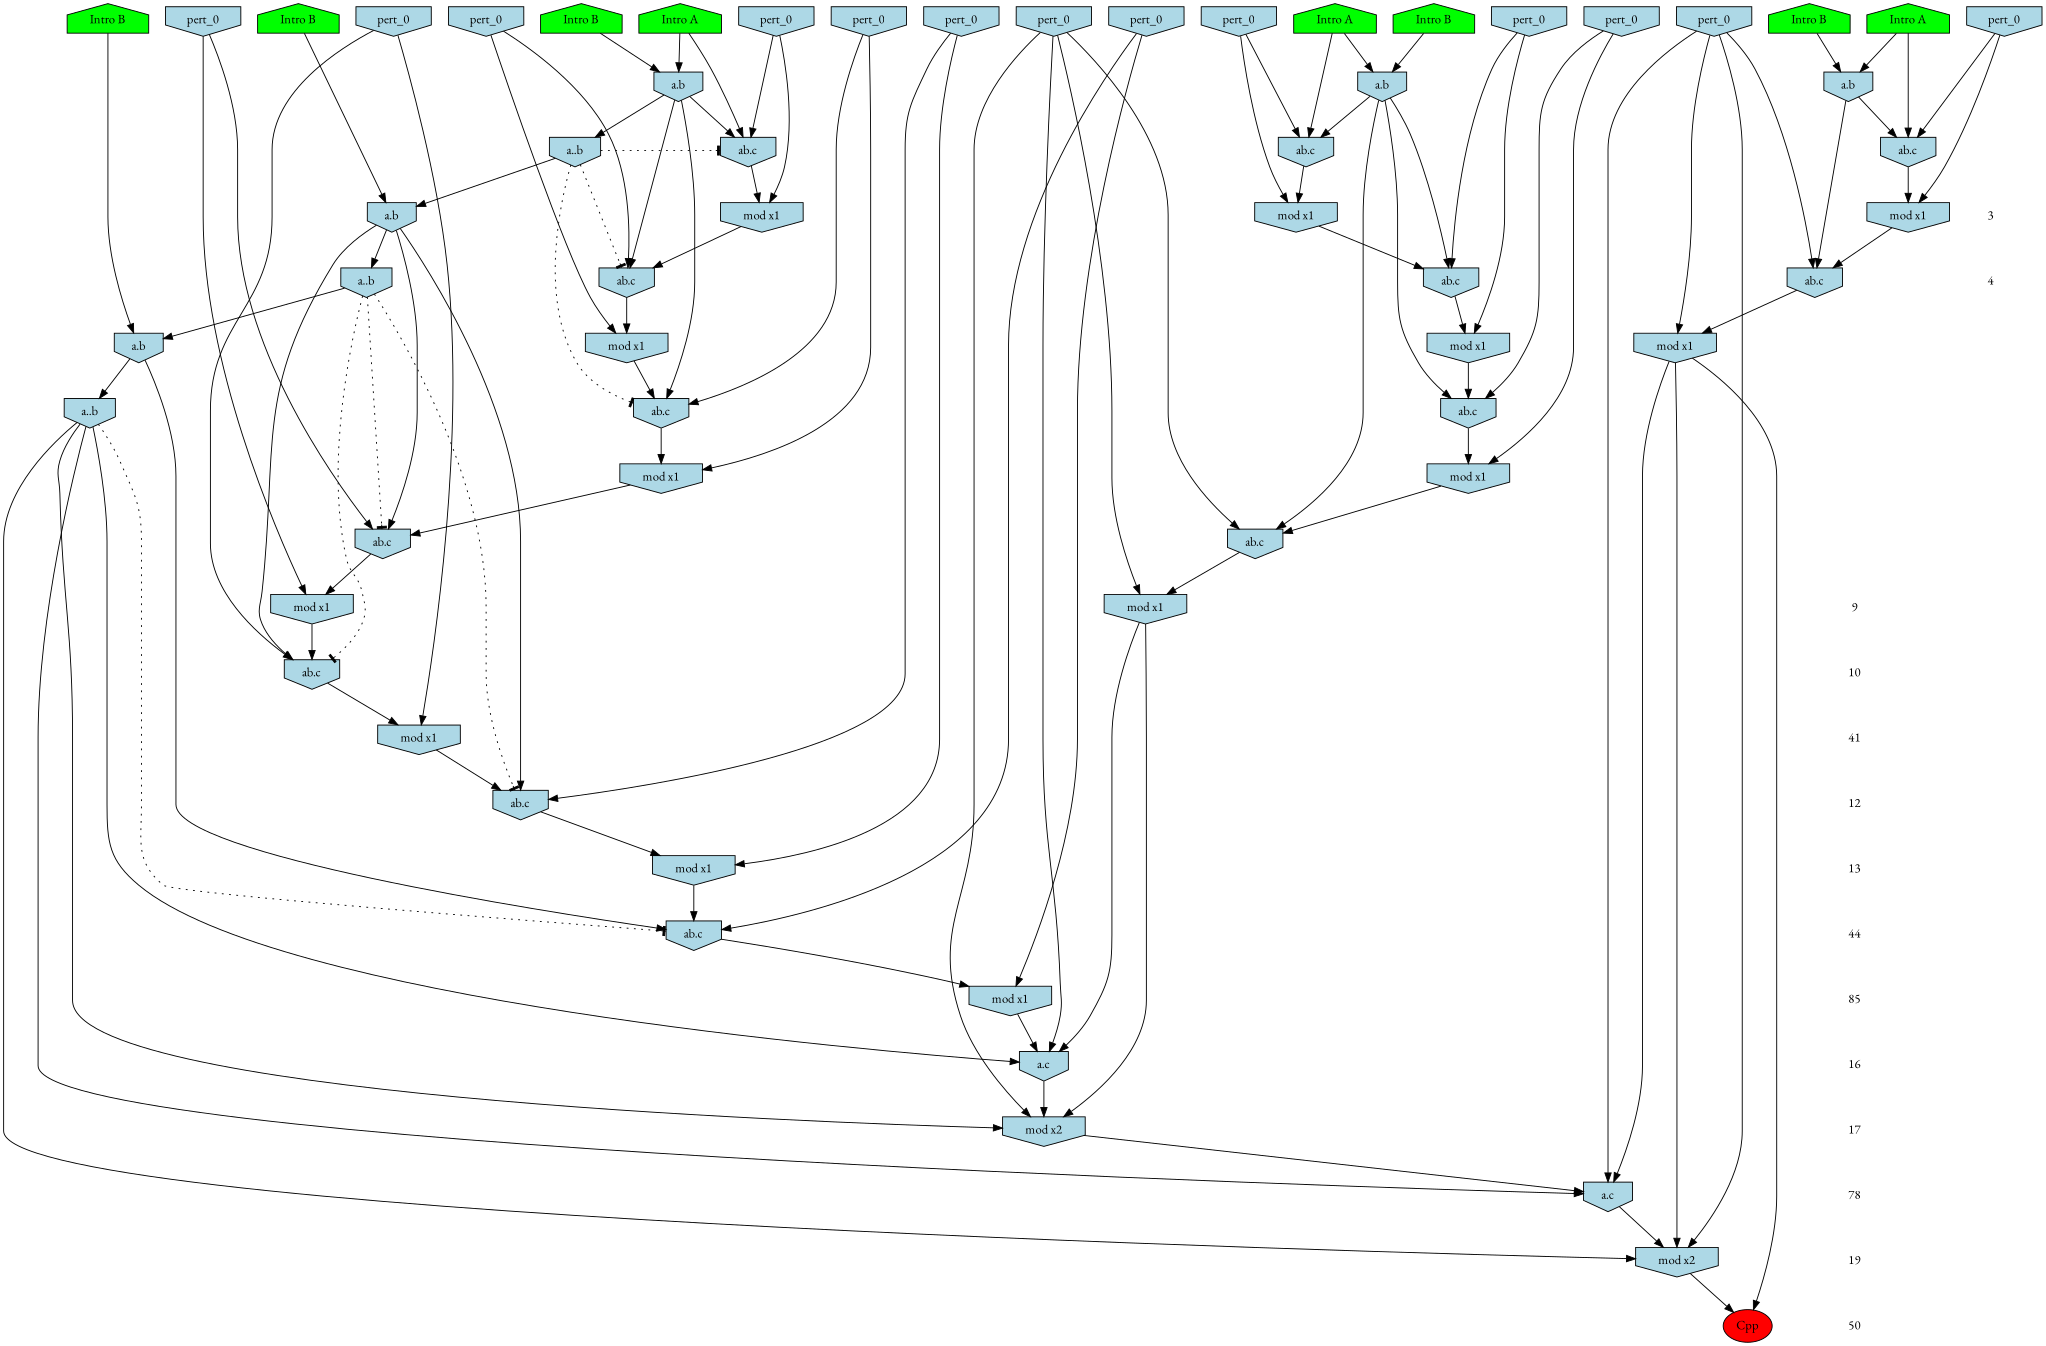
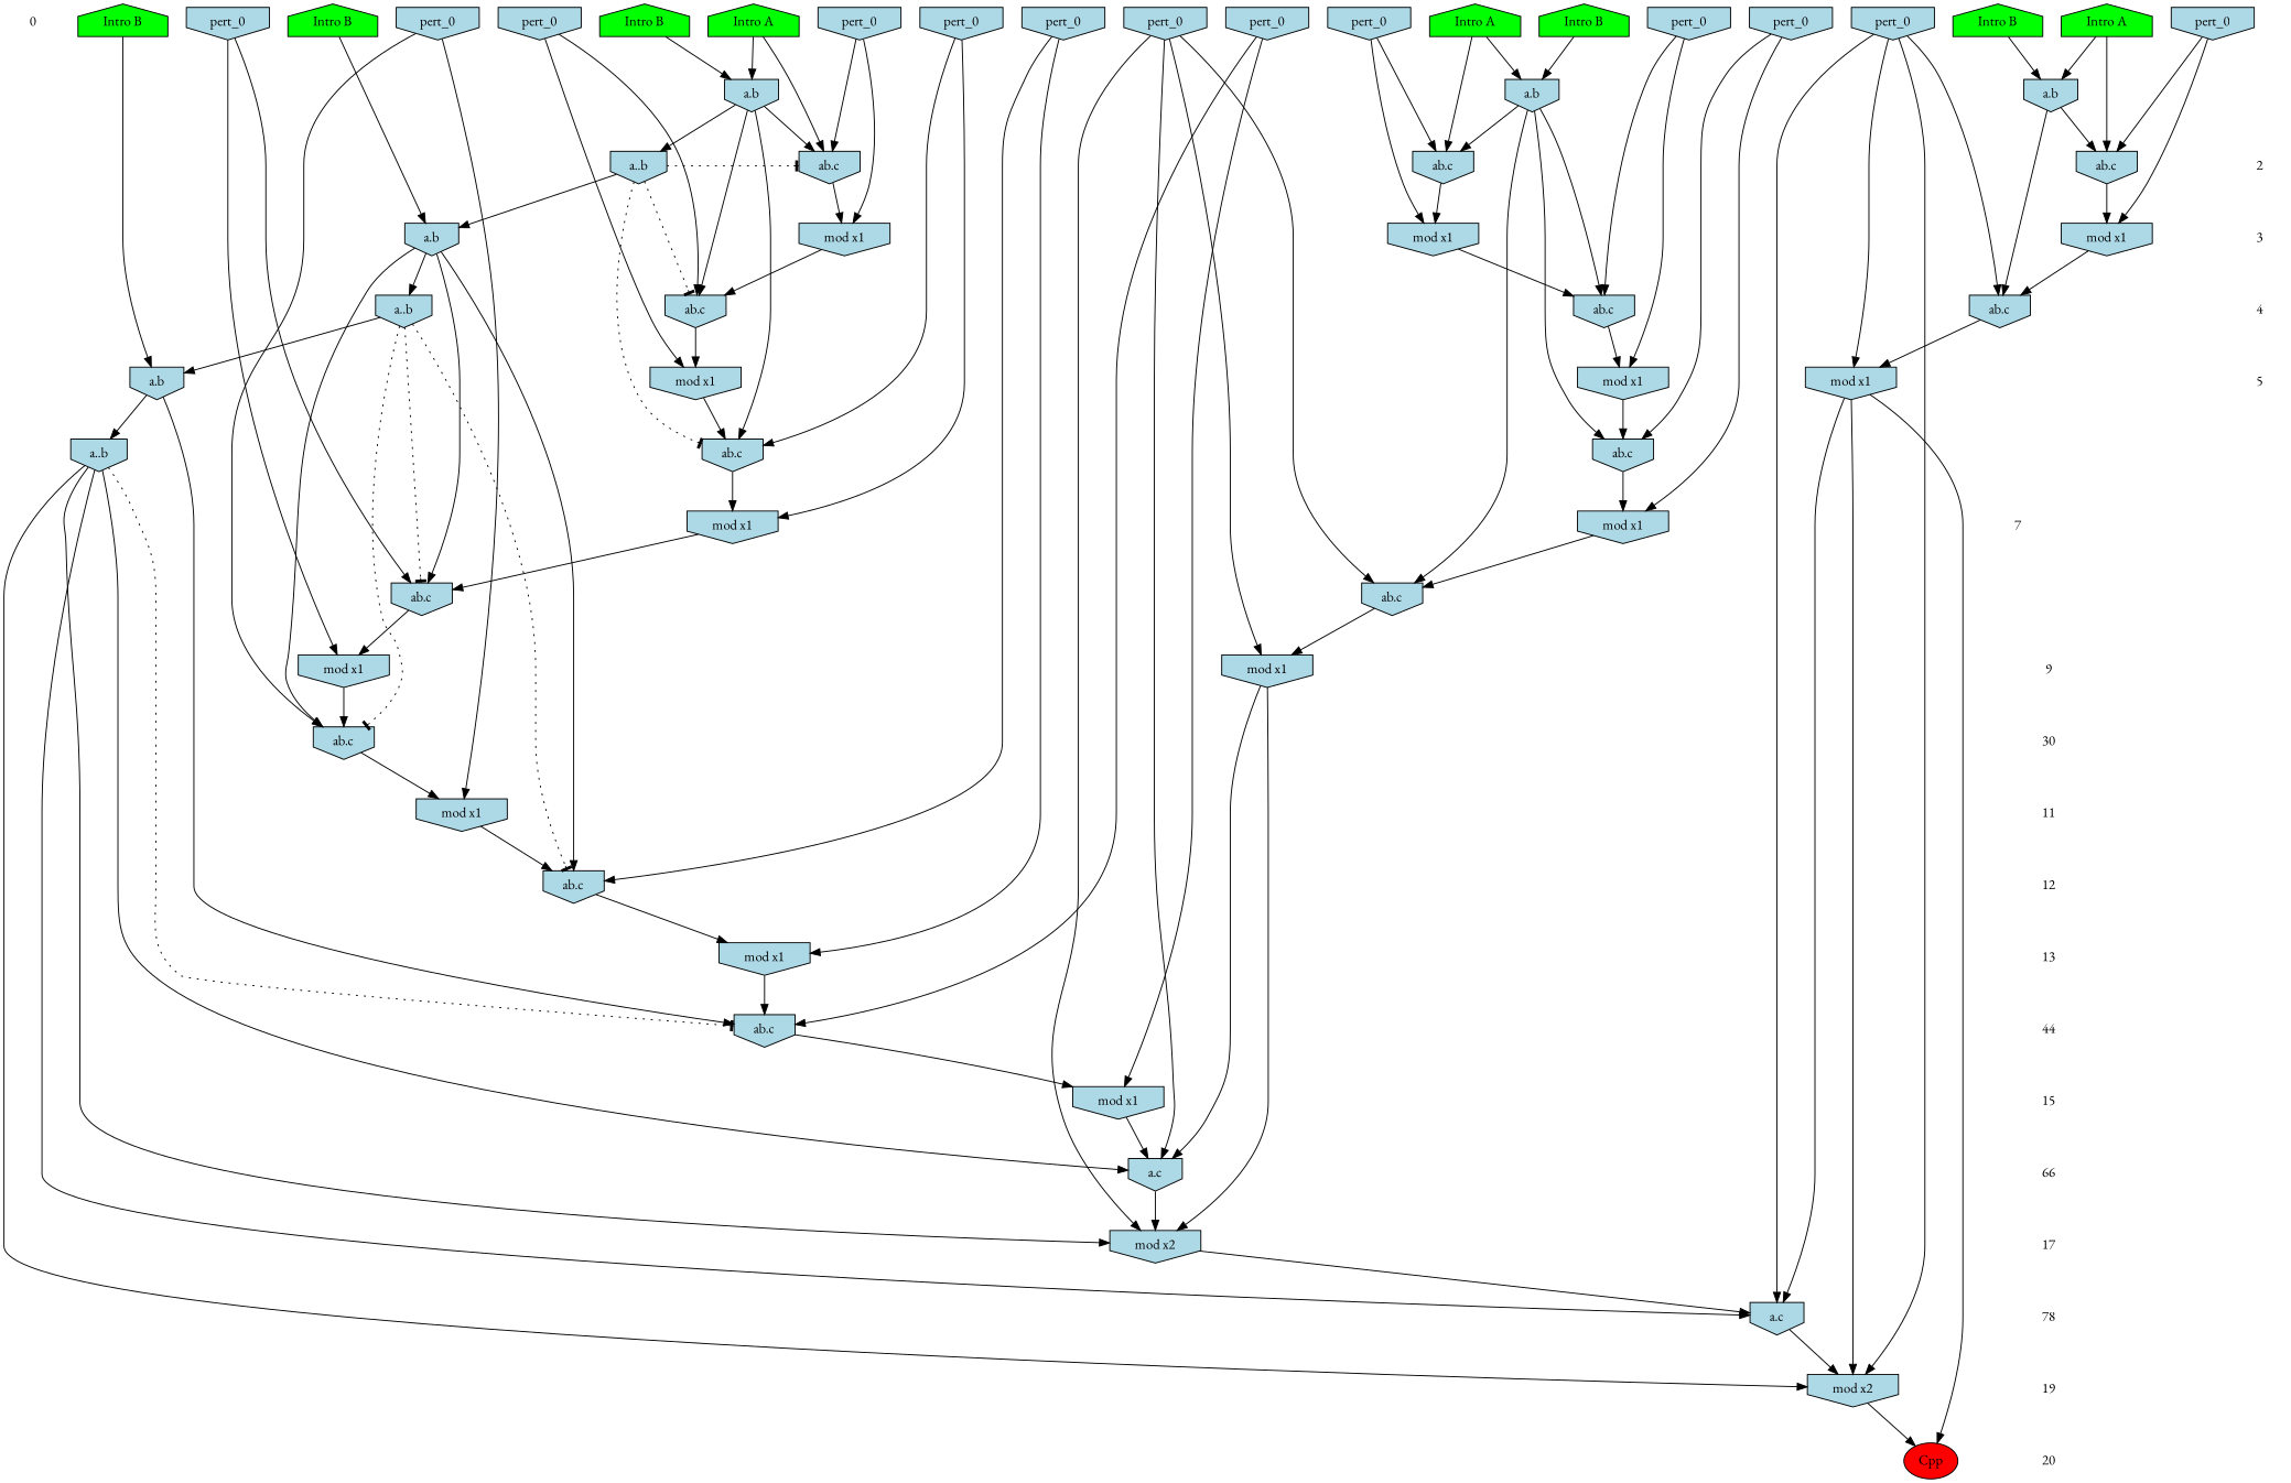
  digraph {
    fontname="EB Garamond"
    ranksep=.5
    node [fontname="EB Garamond" shape=invhouse fillcolor=lightblue style=filled]
    edge [fontname="EB Garamond"]
+   0 [shape=plaintext fillcolor="" style=""]
    n2 [fillcolor=green label="Intro B" shape=house]
    n3 [fillcolor=green label="Intro B" shape=house]
    n4 [fillcolor=green label="Intro A" shape=house]
    n5 [fillcolor=green label="Intro A" shape=house]
    n6 [fillcolor=green label="Intro B" shape=house]
    n7 [fillcolor=green label="Intro B" shape=house]
    n8 [fillcolor=green label="Intro A" shape=house]
    n9 [fillcolor=green label="Intro B" shape=house]
    n10 [label=pert_0]
    n11 [label=pert_0]
    n12 [label=pert_0]
    n13 [label=pert_0]
    n14 [label=pert_0]
    n15 [label=pert_0]
    n16 [label=pert_0]
    n17 [label=pert_0]
    n18 [label=pert_0]
    n19 [label=pert_0]
    n20 [label=pert_0]
    n21 [label=pert_0]
    n22 [label=pert_0]
    n23 [label="a.b"]
    n24 [label="a.b"]
    n25 [label="a.b"]
+   2 [shape=plaintext fillcolor="" style=""]
    n27 [label="ab.c"]
    n28 [label="ab.c"]
    n29 [label="ab.c"]
    n30 [label="a..b"]
    3 [shape=plaintext fillcolor="" style=""]
    n32 [label="mod x1"]
    n33 [label="mod x1"]
    n34 [label="mod x1"]
    n35 [label="a.b"]
    4 [shape=plaintext fillcolor="" style=""]
    n37 [label="ab.c"]
    n38 [label="ab.c"]
    n39 [label="ab.c"]
    n40 [label="a..b"]
+   5 [shape=plaintext fillcolor="" style=""]
    n42 [label="mod x1"]
    n43 [label="mod x1"]
    n44 [label="a.b"]
    n45 [label="mod x1"]
    n46 [label="ab.c"]
    n47 [label="ab.c"]
    n48 [label="a..b"]
+   7 [shape=plaintext fillcolor="" style=""]
    n50 [label="mod x1"]
    n51 [label="mod x1"]
    n52 [label="ab.c"]
    n53 [label="ab.c"]
    9 [shape=plaintext fillcolor="" style=""]
    n55 [label="mod x1"]
    n56 [label="mod x1"]
-   10 [shape=plaintext fillcolor="" style=""]
+   10 [shape=plaintext label=30 fillcolor="" style=""]
    n58 [label="ab.c"]
-   11 [shape=plaintext label=41 fillcolor="" style=""]
+   11 [shape=plaintext fillcolor="" style=""]
    n60 [label="mod x1"]
    12 [shape=plaintext fillcolor="" style=""]
    n62 [label="ab.c"]
    13 [shape=plaintext fillcolor="" style=""]
    n64 [label="mod x1"]
    n65 [label=44 shape=plaintext fillcolor="" style=""]
    n66 [label="ab.c"]
-   15 [shape=plaintext label=85 fillcolor="" style=""]
+   15 [shape=plaintext fillcolor="" style=""]
    n68 [label="mod x1"]
-   16 [shape=plaintext fillcolor="" style=""]
+   16 [shape=plaintext label=66 fillcolor="" style=""]
    n70 [label="a.c"]
    17 [shape=plaintext fillcolor="" style=""]
    n72 [label="mod x2"]
    n73 [label=78 shape=plaintext fillcolor="" style=""]
    n74 [label="a.c"]
    19 [shape=plaintext fillcolor="" style=""]
    n76 [label="mod x2"]
-   20 [shape=plaintext label=50 fillcolor="" style=""]
+   20 [shape=plaintext fillcolor="" style=""]
    n78 [fillcolor=red label=Cpp shape=""]
    subgraph sub_1 {
      rank=same
+     0
      n2
      n3
      n4
      n5
      n6
      n7
      n8
      n9
      n10
      n11
      n12
      n13
      n14
      n15
      n16
      n17
      n18
      n19
      n20
      n21
      n22
    }
    subgraph sub_2 {
      rank=same
      n23
      n24
      n25
    }
    subgraph sub_3 {
      rank=same
+     2
      n27
      n28
      n29
      n30
    }
    subgraph sub_4 {
      rank=same
      3
      n32
      n33
      n34
      n35
    }
    subgraph sub_5 {
      rank=same
      4
      n37
      n38
      n39
      n40
    }
    subgraph sub_6 {
      rank=same
+     5
      n42
      n43
      n44
      n45
    }
    subgraph sub_7 {
      rank=same
      n46
      n47
      n48
    }
    subgraph sub_8 {
      rank=same
+     7
      n50
      n51
    }
    subgraph sub_9 {
      rank=same
      n52
      n53
    }
    subgraph sub_10 {
      rank=same
      9
      n55
      n56
    }
    subgraph sub_11 {
      rank=same
      10
      n58
    }
    subgraph sub_12 {
      rank=same
      11
      n60
    }
    subgraph sub_13 {
      rank=same
      12
      n62
    }
    subgraph sub_14 {
      rank=same
      13
      n64
    }
    subgraph sub_15 {
      rank=same
      n65
      n66
    }
    subgraph sub_16 {
      rank=same
      15
      n68
    }
    subgraph sub_17 {
      rank=same
      16
      n70
    }
    subgraph sub_18 {
      rank=same
      17
      n72
    }
    subgraph sub_19 {
      rank=same
      n73
      n74
    }
    subgraph sub_20 {
      rank=same
      19
      n76
    }
    subgraph sub_21 {
      rank=same
      20
      n78
    }
    n2 -> n44
    n3 -> n24
    n4 -> n23
    n4 -> n27
    n5 -> n24
    n5 -> n28
    n6 -> n25
    n7 -> n35
    n8 -> n25
    n8 -> n29
    n9 -> n23
    n10 -> n37
    n10 -> n42
    n11 -> n66
    n11 -> n68
    n12 -> n58
    n12 -> n60
    n13 -> n52
    n13 -> n56
    n14 -> n38
    n14 -> n43
    n15 -> n62
    n15 -> n64
    n16 -> n39
    n16 -> n45
    n16 -> n74
    n16 -> n76
    n17 -> n47
    n17 -> n51
    n18 -> n28
    n18 -> n33
    n19 -> n46
    n19 -> n50
    n20 -> n27
    n20 -> n32
    n21 -> n29
    n21 -> n34
    n22 -> n53
    n22 -> n55
    n22 -> n70
    n22 -> n72
    n23 -> n27
    n23 -> n30
    n23 -> n37
    n23 -> n46
    n24 -> n28
    n24 -> n38
    n24 -> n47
    n24 -> n53
    n25 -> n29
    n25 -> n39
+   2 -> 3 [style=invis]
    n27 -> n32
    n28 -> n33
    n29 -> n34
    n30 -> n27 [arrowhead=tee style=dotted]
    n30 -> n35
    n30 -> n37 [arrowhead=tee style=dotted]
    n30 -> n46 [arrowhead=tee style=dotted]
    3 -> 4 [style=invis]
    n32 -> n37
    n33 -> n38
    n34 -> n39
    n35 -> n40
    n35 -> n52
    n35 -> n58
    n35 -> n62
+   4 -> 5 [style=invis]
    n37 -> n42
    n38 -> n43
    n39 -> n45
    n40 -> n44
    n40 -> n52 [arrowhead=tee style=dotted]
    n40 -> n58 [arrowhead=tee style=dotted]
    n40 -> n62 [arrowhead=tee style=dotted]
    n42 -> n46
    n43 -> n47
    n44 -> n48
    n44 -> n66
    n45 -> n74
    n45 -> n76
    n45 -> n78
    n46 -> n50
    n47 -> n51
    n48 -> n66 [arrowhead=tee style=dotted]
    n48 -> n70
    n48 -> n72
    n48 -> n74
    n48 -> n76
    n50 -> n52
    n51 -> n53
    n52 -> n56
    n53 -> n55
    9 -> 10 [style=invis]
    n55 -> n70
    n55 -> n72
    n56 -> n58
    10 -> 11 [style=invis]
    n58 -> n60
    11 -> 12 [style=invis]
    n60 -> n62
    12 -> 13 [style=invis]
    n62 -> n64
    13 -> n65 [style=invis]
    n64 -> n66
    n65 -> 15 [style=invis]
    n66 -> n68
    15 -> 16 [style=invis]
    n68 -> n70
    16 -> 17 [style=invis]
    n70 -> n72
    17 -> n73 [style=invis]
    n72 -> n74
    n73 -> 19 [style=invis]
    n74 -> n76
    19 -> 20 [style=invis]
    n76 -> n78
  }
